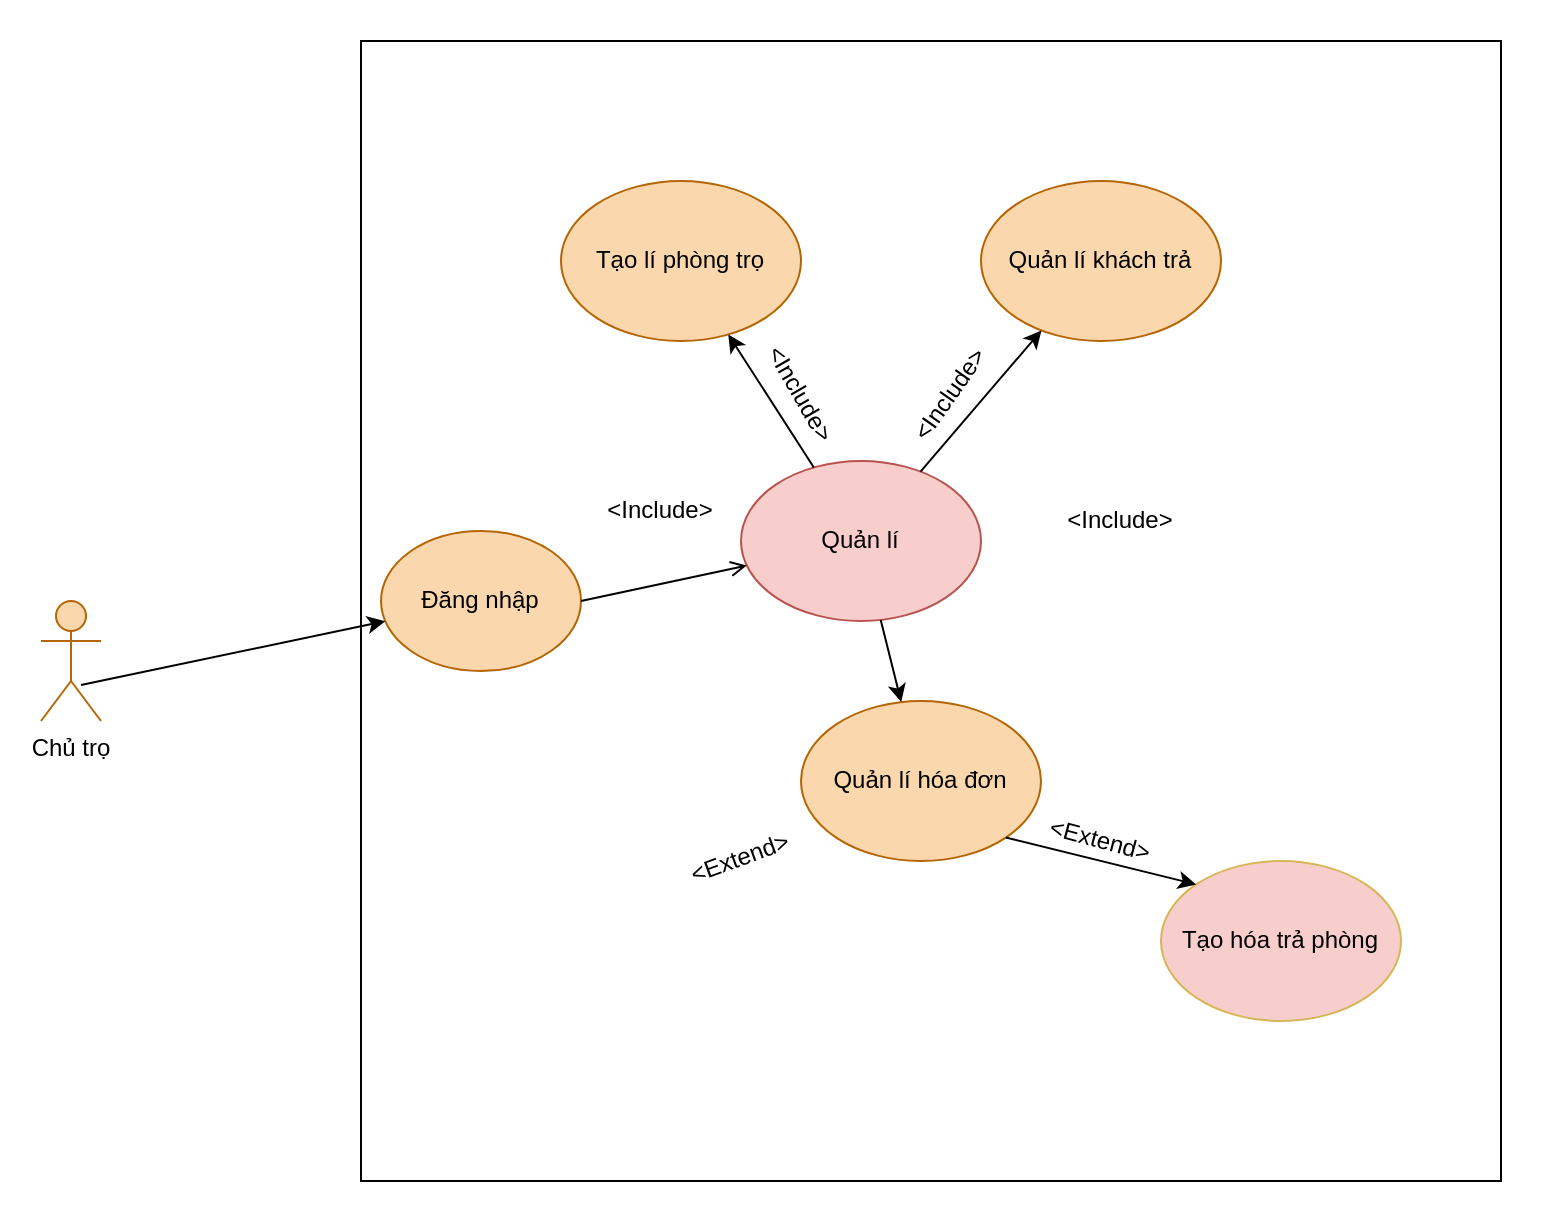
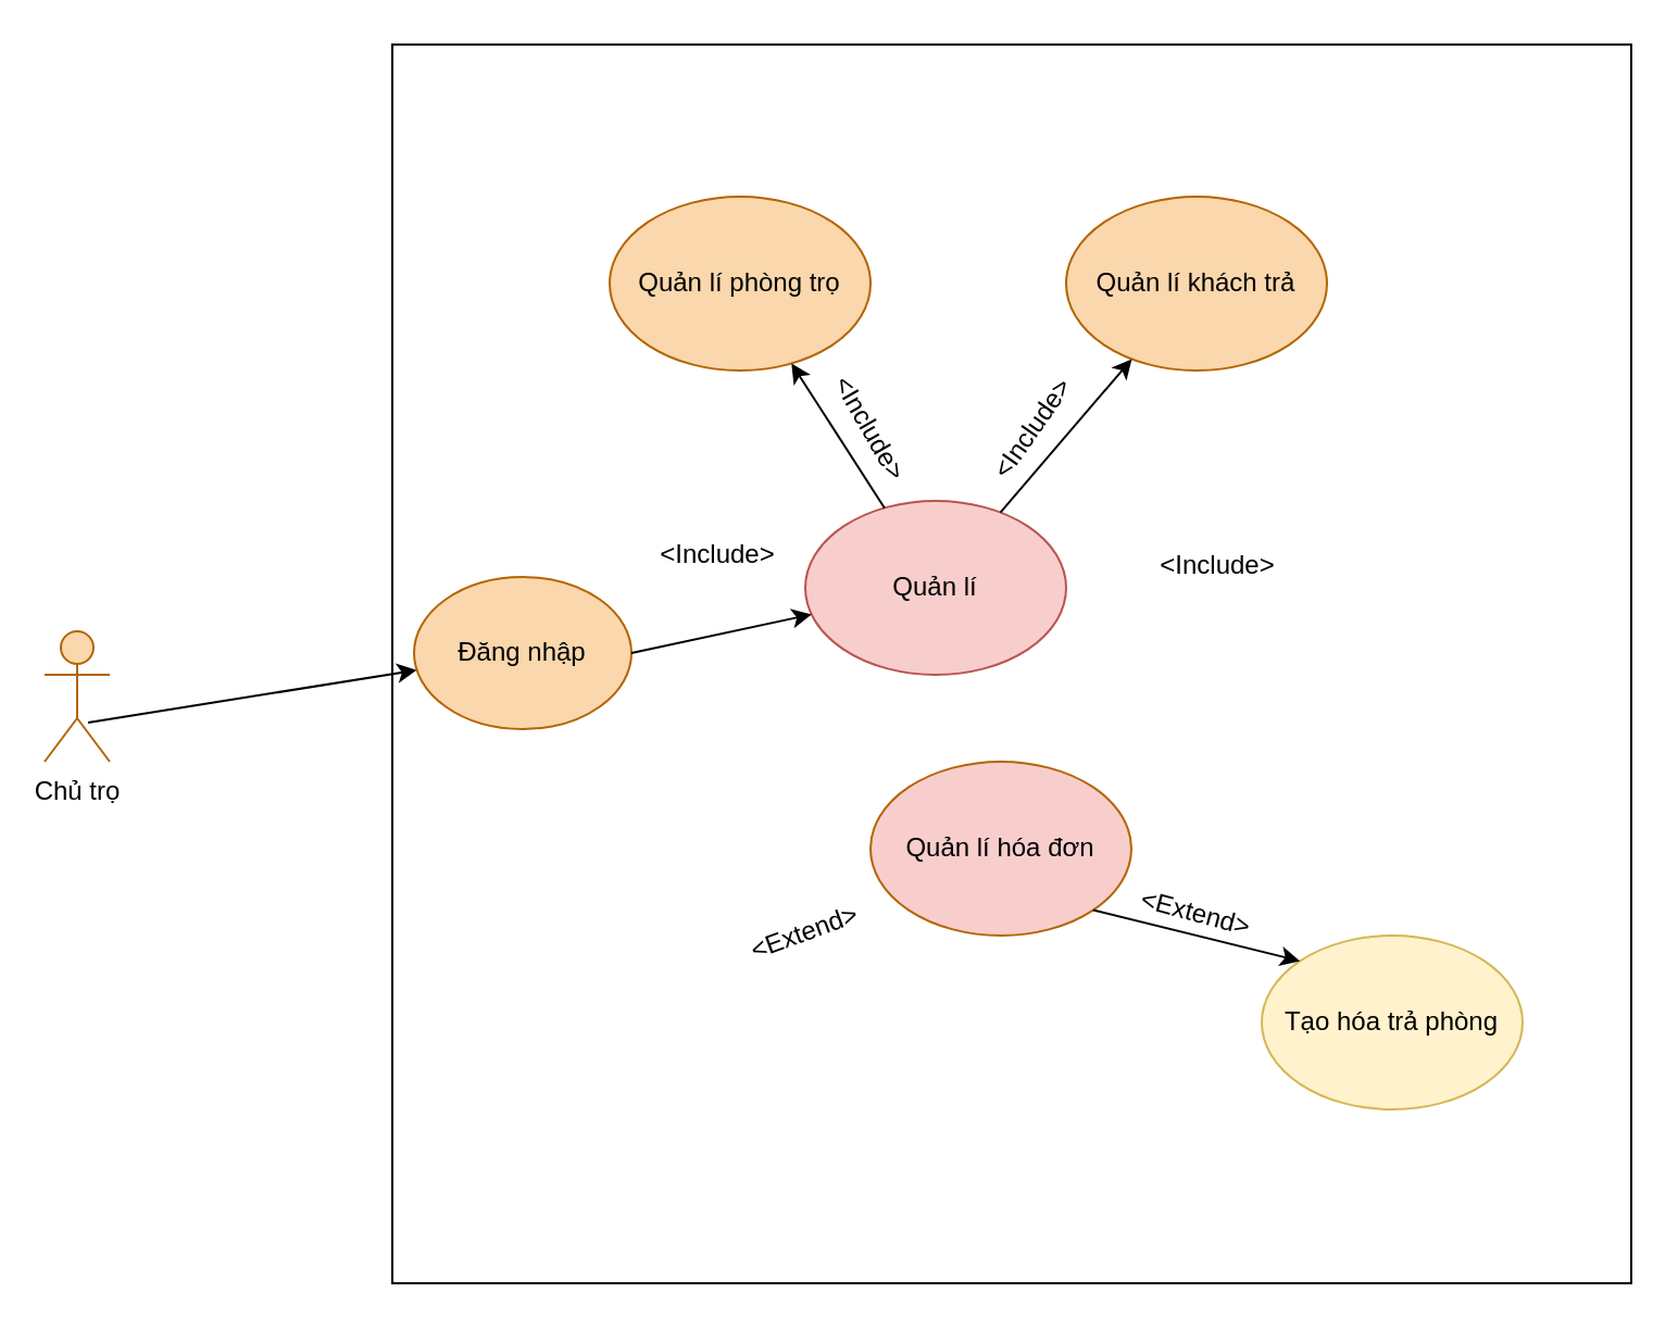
  <mxCell id="0" />
  <mxCell id="1" parent="0" />
  <mxCell id="2" value="" style="whiteSpace=wrap;html=1;aspect=fixed;gradientColor=none;gradientDirection=south;strokeWidth=1;" vertex="1" parent="1"><mxGeometry x="180" y="20" width="570" height="570" as="geometry" /></mxCell>
- <mxCell id="3" value="Chủ trọ" style="shape=umlActor;verticalLabelPosition=bottom;labelBackgroundColor=#ffffff;verticalAlign=top;html=1;fillColor=#fad7ac;strokeColor=#b46504;" vertex="1" parent="1"><mxGeometry x="20" y="300" width="30" height="60" as="geometry" /></mxCell>
+ <mxCell id="3" value="Chủ trọ" style="shape=umlActor;verticalLabelPosition=bottom;labelBackgroundColor=#ffffff;verticalAlign=top;html=1;fillColor=#fad7ac;strokeColor=#b46504;" vertex="1" parent="1"><mxGeometry x="20" y="290" width="30" height="60" as="geometry" /></mxCell>
  <mxCell id="4" value="Đăng nhập" style="ellipse;whiteSpace=wrap;html=1;fillColor=#fad7ac;strokeColor=#b46504;" vertex="1" parent="1"><mxGeometry x="190" y="265" width="100" height="70" as="geometry" /></mxCell>
  <mxCell id="5" value="Quản lí" style="ellipse;whiteSpace=wrap;html=1;fillColor=#f8cecc;strokeColor=#b85450;" vertex="1" parent="1"><mxGeometry x="370" y="230" width="120" height="80" as="geometry" /></mxCell>
- <mxCell id="6" value="Tạo lí phòng trọ" style="ellipse;whiteSpace=wrap;html=1;fillColor=#fad7ac;strokeColor=#b46504;" vertex="1" parent="1"><mxGeometry x="280" y="90" width="120" height="80" as="geometry" /></mxCell>
+ <mxCell id="6" value="Quản lí phòng trọ" style="ellipse;whiteSpace=wrap;html=1;fillColor=#fad7ac;strokeColor=#b46504;" vertex="1" parent="1"><mxGeometry x="280" y="90" width="120" height="80" as="geometry" /></mxCell>
  <mxCell id="7" value="Quản lí khách trả" style="ellipse;whiteSpace=wrap;html=1;fillColor=#fad7ac;strokeColor=#b46504;" vertex="1" parent="1"><mxGeometry x="490" y="90" width="120" height="80" as="geometry" /></mxCell>
- <mxCell id="8" value="Quản lí hóa đơn" style="ellipse;whiteSpace=wrap;html=1;fillColor=#fad7ac;strokeColor=#b46504;" vertex="1" parent="1"><mxGeometry x="400" y="350" width="120" height="80" as="geometry" /></mxCell>
- <mxCell id="9" value="Tạo hóa trả phòng" style="ellipse;whiteSpace=wrap;html=1;fillColor=#f8cecc;strokeColor=#d6b656;" vertex="1" parent="1"><mxGeometry x="580" y="430" width="120" height="80" as="geometry" /></mxCell>
+ <mxCell id="8" value="Quản lí hóa đơn" style="ellipse;whiteSpace=wrap;html=1;fillColor=#f8cecc;strokeColor=#b46504;" vertex="1" parent="1"><mxGeometry x="400" y="350" width="120" height="80" as="geometry" /></mxCell>
+ <mxCell id="9" value="Tạo hóa trả phòng" style="ellipse;whiteSpace=wrap;html=1;fillColor=#fff2cc;strokeColor=#d6b656;" vertex="1" parent="1"><mxGeometry x="580" y="430" width="120" height="80" as="geometry" /></mxCell>
  <mxCell id="10" value="" style="endArrow=classic;html=1;exitX=0.667;exitY=0.7;exitDx=0;exitDy=0;exitPerimeter=0;" edge="1" parent="1" source="3" target="4"><mxGeometry width="50" height="50" relative="1" as="geometry"><mxPoint x="320" y="320" as="sourcePoint" /><mxPoint x="370" y="270" as="targetPoint" /></mxGeometry></mxCell>
- <mxCell id="11" value="" style="endArrow=open;html=1;exitX=1;exitY=0.5;exitDx=0;exitDy=0;" edge="1" parent="1" source="4" target="5"><mxGeometry width="50" height="50" relative="1" as="geometry"><mxPoint x="260" y="370" as="sourcePoint" /><mxPoint x="310" y="320" as="targetPoint" /></mxGeometry></mxCell>
+ <mxCell id="11" value="" style="endArrow=classic;html=1;exitX=1;exitY=0.5;exitDx=0;exitDy=0;" edge="1" parent="1" source="4" target="5"><mxGeometry width="50" height="50" relative="1" as="geometry"><mxPoint x="260" y="370" as="sourcePoint" /><mxPoint x="310" y="320" as="targetPoint" /></mxGeometry></mxCell>
  <mxCell id="12" value="" style="endArrow=classic;html=1;" edge="1" parent="1" source="5" target="6"><mxGeometry width="50" height="50" relative="1" as="geometry"><mxPoint x="460" y="235" as="sourcePoint" /><mxPoint x="510" y="185" as="targetPoint" /></mxGeometry></mxCell>
  <mxCell id="13" value="" style="endArrow=classic;html=1;" edge="1" parent="1" source="5" target="7"><mxGeometry width="50" height="50" relative="1" as="geometry"><mxPoint x="590" y="400" as="sourcePoint" /><mxPoint x="640" y="350" as="targetPoint" /></mxGeometry></mxCell>
- <mxCell id="14" value="" style="endArrow=classic;html=1;" edge="1" parent="1" source="5" target="8"><mxGeometry width="50" height="50" relative="1" as="geometry"><mxPoint x="230" y="440" as="sourcePoint" /><mxPoint x="280" y="390" as="targetPoint" /></mxGeometry></mxCell>
  <mxCell id="15" value="" style="endArrow=classic;html=1;exitX=1;exitY=1;exitDx=0;exitDy=0;entryX=0;entryY=0;entryDx=0;entryDy=0;" edge="1" parent="1" source="8" target="9"><mxGeometry width="50" height="50" relative="1" as="geometry"><mxPoint x="650" y="440" as="sourcePoint" /><mxPoint x="700" y="390" as="targetPoint" /></mxGeometry></mxCell>
  <mxCell id="16" value="&amp;lt;Include&amp;gt;" style="text;html=1;strokeColor=none;fillColor=none;align=center;verticalAlign=middle;whiteSpace=wrap;rounded=0;" vertex="1" parent="1"><mxGeometry x="310" y="245" width="40" height="20" as="geometry" /></mxCell>
  <mxCell id="17" value="&amp;lt;Include&amp;gt;" style="text;html=1;strokeColor=none;fillColor=none;align=center;verticalAlign=middle;whiteSpace=wrap;rounded=0;" vertex="1" parent="1"><mxGeometry x="540" y="250" width="40" height="20" as="geometry" /></mxCell>
  <mxCell id="18" value="&amp;lt;Include&amp;gt;" style="text;html=1;strokeColor=none;fillColor=none;align=center;verticalAlign=middle;whiteSpace=wrap;rounded=0;rotation=-55;" vertex="1" parent="1"><mxGeometry x="455" y="187" width="40" height="20" as="geometry" /></mxCell>
  <mxCell id="19" value="&amp;lt;Include&amp;gt;" style="text;html=1;strokeColor=none;fillColor=none;align=center;verticalAlign=middle;whiteSpace=wrap;rounded=0;rotation=60;" vertex="1" parent="1"><mxGeometry x="380" y="187" width="40" height="20" as="geometry" /></mxCell>
  <mxCell id="20" value="&amp;lt;Extend&amp;gt;" style="text;html=1;strokeColor=none;fillColor=none;align=center;verticalAlign=middle;whiteSpace=wrap;rounded=0;rotation=15;" vertex="1" parent="1"><mxGeometry x="530" y="410" width="40" height="20" as="geometry" /></mxCell>
  <mxCell id="21" value="&amp;lt;Extend&amp;gt;" style="text;html=1;strokeColor=none;fillColor=none;align=center;verticalAlign=middle;whiteSpace=wrap;rounded=0;rotation=-20;" vertex="1" parent="1"><mxGeometry x="350" y="419" width="40" height="20" as="geometry" /></mxCell>
